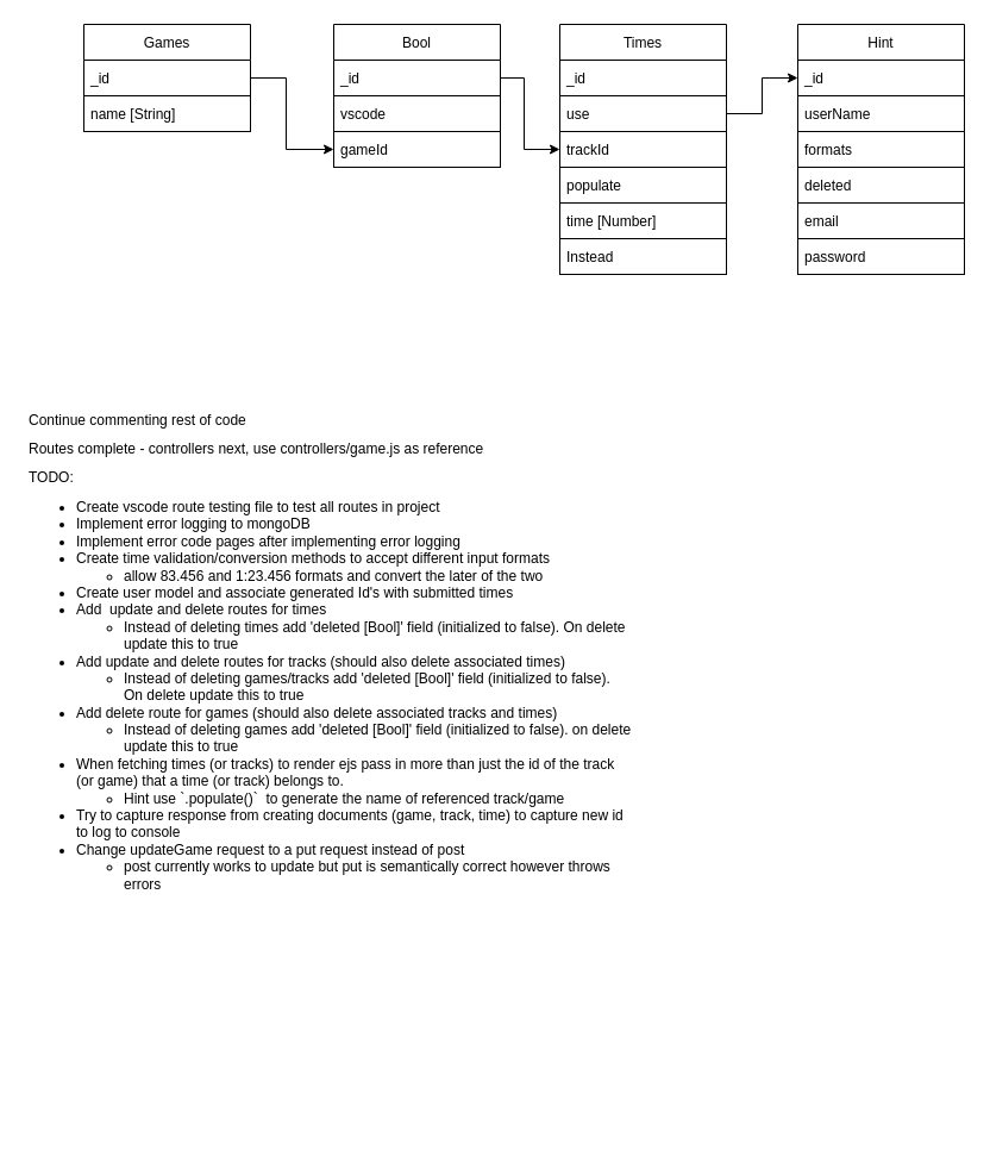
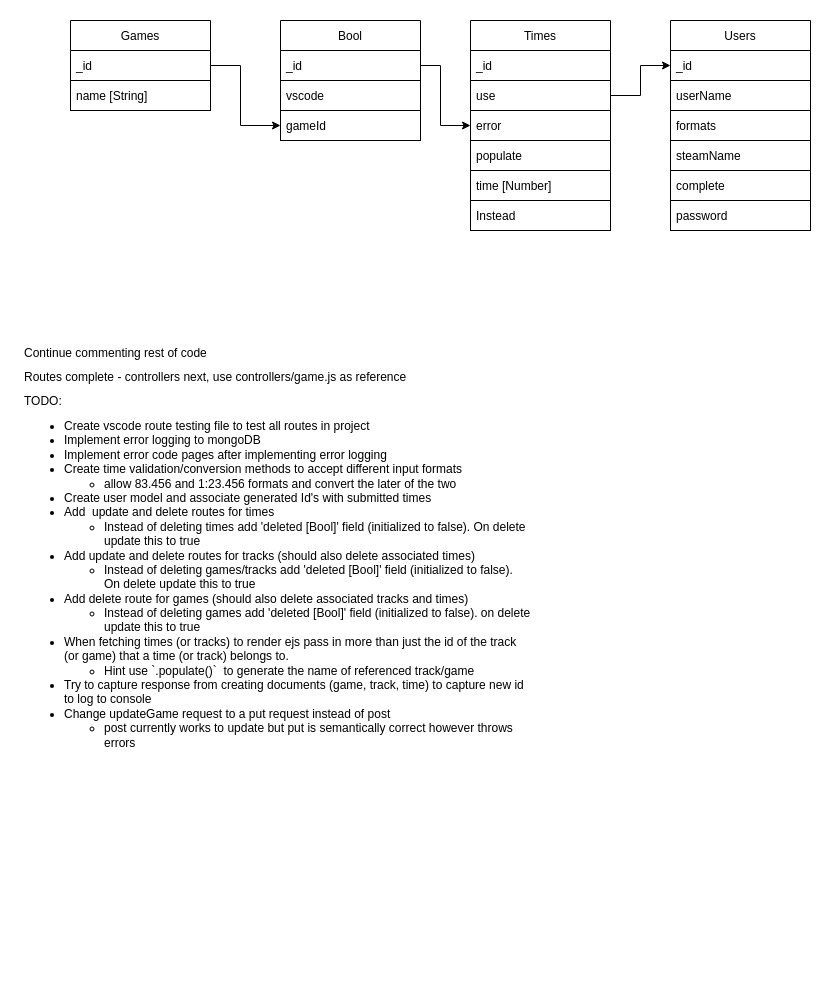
  <mxCell id="0" />
  <mxCell id="1" parent="0" />
  <mxCell id="2" value="Games" style="swimlane;fontStyle=0;childLayout=stackLayout;horizontal=1;startSize=30;horizontalStack=0;resizeParent=1;resizeParentMax=0;resizeLast=0;collapsible=1;marginBottom=0;" parent="1" vertex="1"><mxGeometry x="70" y="20" width="140" height="90" as="geometry" /></mxCell>
  <mxCell id="3" value="_id" style="text;strokeColor=none;fillColor=none;align=left;verticalAlign=middle;spacingLeft=4;spacingRight=4;overflow=hidden;points=[[0,0.5],[1,0.5]];portConstraint=eastwest;rotatable=0;" parent="2" vertex="1"><mxGeometry y="30" width="140" height="30" as="geometry" /></mxCell>
  <mxCell id="4" value="name [String] " style="text;strokeColor=default;fillColor=none;align=left;verticalAlign=middle;spacingLeft=4;spacingRight=4;overflow=hidden;points=[[0,0.5],[1,0.5]];portConstraint=eastwest;rotatable=0;" parent="2" vertex="1"><mxGeometry y="60" width="140" height="30" as="geometry" /></mxCell>
  <mxCell id="5" value="Bool" style="swimlane;fontStyle=0;childLayout=stackLayout;horizontal=1;startSize=30;horizontalStack=0;resizeParent=1;resizeParentMax=0;resizeLast=0;collapsible=1;marginBottom=0;" parent="1" vertex="1"><mxGeometry x="280" y="20" width="140" height="120" as="geometry" /></mxCell>
  <mxCell id="6" value="_id" style="text;strokeColor=none;fillColor=none;align=left;verticalAlign=middle;spacingLeft=4;spacingRight=4;overflow=hidden;points=[[0,0.5],[1,0.5]];portConstraint=eastwest;rotatable=0;" parent="5" vertex="1"><mxGeometry y="30" width="140" height="30" as="geometry" /></mxCell>
  <mxCell id="7" value="vscode" style="text;strokeColor=default;fillColor=none;align=left;verticalAlign=middle;spacingLeft=4;spacingRight=4;overflow=hidden;points=[[0,0.5],[1,0.5]];portConstraint=eastwest;rotatable=0;" parent="5" vertex="1"><mxGeometry y="60" width="140" height="30" as="geometry" /></mxCell>
  <mxCell id="8" value="gameId" style="text;strokeColor=default;fillColor=none;align=left;verticalAlign=middle;spacingLeft=4;spacingRight=4;overflow=hidden;points=[[0,0.5],[1,0.5]];portConstraint=eastwest;rotatable=0;" parent="5" vertex="1"><mxGeometry y="90" width="140" height="30" as="geometry" /></mxCell>
  <mxCell id="9" style="edgeStyle=none;html=1;exitX=1;exitY=0.5;exitDx=0;exitDy=0;entryX=0;entryY=0.5;entryDx=0;entryDy=0;rounded=0;" parent="1" source="3" target="8" edge="1"><mxGeometry relative="1" as="geometry"><Array as="points"><mxPoint x="240" y="65" /><mxPoint x="240" y="125" /></Array></mxGeometry></mxCell>
  <mxCell id="10" value="Times" style="swimlane;fontStyle=0;childLayout=stackLayout;horizontal=1;startSize=30;horizontalStack=0;resizeParent=1;resizeParentMax=0;resizeLast=0;collapsible=1;marginBottom=0;strokeColor=default;" parent="1" vertex="1"><mxGeometry x="470" y="20" width="140" height="210" as="geometry" /></mxCell>
  <mxCell id="11" value="_id" style="text;strokeColor=default;fillColor=none;align=left;verticalAlign=middle;spacingLeft=4;spacingRight=4;overflow=hidden;points=[[0,0.5],[1,0.5]];portConstraint=eastwest;rotatable=0;" parent="10" vertex="1"><mxGeometry y="30" width="140" height="30" as="geometry" /></mxCell>
  <mxCell id="12" value="use" style="text;strokeColor=default;fillColor=none;align=left;verticalAlign=middle;spacingLeft=4;spacingRight=4;overflow=hidden;points=[[0,0.5],[1,0.5]];portConstraint=eastwest;rotatable=0;" parent="10" vertex="1"><mxGeometry y="60" width="140" height="30" as="geometry" /></mxCell>
- <mxCell id="13" value="trackId" style="text;strokeColor=default;fillColor=none;align=left;verticalAlign=middle;spacingLeft=4;spacingRight=4;overflow=hidden;points=[[0,0.5],[1,0.5]];portConstraint=eastwest;rotatable=0;" parent="10" vertex="1"><mxGeometry y="90" width="140" height="30" as="geometry" /></mxCell>
+ <mxCell id="13" value="error" style="text;strokeColor=default;fillColor=none;align=left;verticalAlign=middle;spacingLeft=4;spacingRight=4;overflow=hidden;points=[[0,0.5],[1,0.5]];portConstraint=eastwest;rotatable=0;" parent="10" vertex="1"><mxGeometry y="90" width="140" height="30" as="geometry" /></mxCell>
  <mxCell id="14" value="populate" style="text;strokeColor=default;fillColor=none;align=left;verticalAlign=middle;spacingLeft=4;spacingRight=4;overflow=hidden;points=[[0,0.5],[1,0.5]];portConstraint=eastwest;rotatable=0;" parent="10" vertex="1"><mxGeometry y="120" width="140" height="30" as="geometry" /></mxCell>
  <mxCell id="15" value="time [Number]" style="text;strokeColor=default;fillColor=none;align=left;verticalAlign=middle;spacingLeft=4;spacingRight=4;overflow=hidden;points=[[0,0.5],[1,0.5]];portConstraint=eastwest;rotatable=0;" parent="10" vertex="1"><mxGeometry y="150" width="140" height="30" as="geometry" /></mxCell>
  <mxCell id="16" value="Instead" style="text;strokeColor=default;fillColor=none;align=left;verticalAlign=middle;spacingLeft=4;spacingRight=4;overflow=hidden;points=[[0,0.5],[1,0.5]];portConstraint=eastwest;rotatable=0;" parent="10" vertex="1"><mxGeometry y="180" width="140" height="30" as="geometry" /></mxCell>
  <mxCell id="17" style="edgeStyle=none;html=1;exitX=1;exitY=0.5;exitDx=0;exitDy=0;entryX=0;entryY=0.5;entryDx=0;entryDy=0;rounded=0;" parent="1" source="6" target="13" edge="1"><mxGeometry relative="1" as="geometry"><Array as="points"><mxPoint x="440" y="65" /><mxPoint x="440" y="125" /></Array></mxGeometry></mxCell>
- <mxCell id="18" value="Hint" style="swimlane;fontStyle=0;childLayout=stackLayout;horizontal=1;startSize=30;horizontalStack=0;resizeParent=1;resizeParentMax=0;resizeLast=0;collapsible=1;marginBottom=0;strokeColor=default;" parent="1" vertex="1"><mxGeometry x="670" y="20" width="140" height="210" as="geometry" /></mxCell>
+ <mxCell id="18" value="Users" style="swimlane;fontStyle=0;childLayout=stackLayout;horizontal=1;startSize=30;horizontalStack=0;resizeParent=1;resizeParentMax=0;resizeLast=0;collapsible=1;marginBottom=0;strokeColor=default;" parent="1" vertex="1"><mxGeometry x="670" y="20" width="140" height="210" as="geometry" /></mxCell>
  <mxCell id="19" value="_id" style="text;strokeColor=default;fillColor=none;align=left;verticalAlign=middle;spacingLeft=4;spacingRight=4;overflow=hidden;points=[[0,0.5],[1,0.5]];portConstraint=eastwest;rotatable=0;" parent="18" vertex="1"><mxGeometry y="30" width="140" height="30" as="geometry" /></mxCell>
  <mxCell id="20" value="userName" style="text;strokeColor=default;fillColor=none;align=left;verticalAlign=middle;spacingLeft=4;spacingRight=4;overflow=hidden;points=[[0,0.5],[1,0.5]];portConstraint=eastwest;rotatable=0;" parent="18" vertex="1"><mxGeometry y="60" width="140" height="30" as="geometry" /></mxCell>
  <mxCell id="21" value="formats" style="text;strokeColor=default;fillColor=none;align=left;verticalAlign=middle;spacingLeft=4;spacingRight=4;overflow=hidden;points=[[0,0.5],[1,0.5]];portConstraint=eastwest;rotatable=0;" parent="18" vertex="1"><mxGeometry y="90" width="140" height="30" as="geometry" /></mxCell>
- <mxCell id="22" value="deleted" style="text;strokeColor=default;fillColor=none;align=left;verticalAlign=middle;spacingLeft=4;spacingRight=4;overflow=hidden;points=[[0,0.5],[1,0.5]];portConstraint=eastwest;rotatable=0;" parent="18" vertex="1"><mxGeometry y="120" width="140" height="30" as="geometry" /></mxCell>
- <mxCell id="23" value="email " style="text;strokeColor=default;fillColor=none;align=left;verticalAlign=middle;spacingLeft=4;spacingRight=4;overflow=hidden;points=[[0,0.5],[1,0.5]];portConstraint=eastwest;rotatable=0;" parent="18" vertex="1"><mxGeometry y="150" width="140" height="30" as="geometry" /></mxCell>
+ <mxCell id="22" value="steamName" style="text;strokeColor=default;fillColor=none;align=left;verticalAlign=middle;spacingLeft=4;spacingRight=4;overflow=hidden;points=[[0,0.5],[1,0.5]];portConstraint=eastwest;rotatable=0;" parent="18" vertex="1"><mxGeometry y="120" width="140" height="30" as="geometry" /></mxCell>
+ <mxCell id="23" value="complete " style="text;strokeColor=default;fillColor=none;align=left;verticalAlign=middle;spacingLeft=4;spacingRight=4;overflow=hidden;points=[[0,0.5],[1,0.5]];portConstraint=eastwest;rotatable=0;" parent="18" vertex="1"><mxGeometry y="150" width="140" height="30" as="geometry" /></mxCell>
  <mxCell id="24" value="password" style="text;strokeColor=default;fillColor=none;align=left;verticalAlign=middle;spacingLeft=4;spacingRight=4;overflow=hidden;points=[[0,0.5],[1,0.5]];portConstraint=eastwest;rotatable=0;" parent="18" vertex="1"><mxGeometry y="180" width="140" height="30" as="geometry" /></mxCell>
  <mxCell id="25" style="edgeStyle=none;html=1;exitX=1;exitY=0.5;exitDx=0;exitDy=0;entryX=0;entryY=0.5;entryDx=0;entryDy=0;rounded=0;" parent="1" source="12" target="19" edge="1"><mxGeometry relative="1" as="geometry"><Array as="points"><mxPoint x="640" y="95" /><mxPoint x="640" y="65" /></Array></mxGeometry></mxCell>
  <mxCell id="26" value="&lt;p style=&quot;line-height: 1&quot;&gt;&lt;span&gt;Continue commenting rest of code&lt;/span&gt;&lt;br&gt;&lt;/p&gt;&lt;p style=&quot;line-height: 1&quot;&gt;Routes complete - controllers next, use controllers/game.js as reference&lt;/p&gt;&lt;p style=&quot;line-height: 1&quot;&gt;TODO:&lt;/p&gt;&lt;p style=&quot;line-height: 1&quot;&gt;&lt;ul&gt;&lt;li&gt;Create vscode route testing file to test all routes in project&lt;/li&gt;&lt;li&gt;Implement error logging to mongoDB&lt;/li&gt;&lt;li&gt;Implement error code pages after implementing error logging&lt;/li&gt;&lt;li&gt;Create time validation/conversion methods to accept different input formats&amp;nbsp;&lt;/li&gt;&lt;ul&gt;&lt;li&gt;allow 83.456 and 1:23.456 formats and convert the later of the two&lt;/li&gt;&lt;/ul&gt;&lt;li&gt;Create user model and associate generated Id's with submitted times&lt;/li&gt;&lt;li&gt;Add&amp;nbsp; update and delete routes for times&lt;/li&gt;&lt;ul&gt;&lt;li&gt;Instead of deleting times add 'deleted [Bool]' field (initialized to false). On delete update this to true&lt;/li&gt;&lt;/ul&gt;&lt;li&gt;Add update and delete routes for tracks (should also delete associated times)&lt;/li&gt;&lt;ul&gt;&lt;li&gt;Instead of deleting games/tracks add 'deleted [Bool]' field (initialized to false). On delete update this to true&lt;/li&gt;&lt;/ul&gt;&lt;li&gt;Add delete route for games (should also delete associated tracks and times)&lt;/li&gt;&lt;ul&gt;&lt;li&gt;Instead of deleting games add 'deleted [Bool]' field (initialized to false). on delete update this to true&lt;/li&gt;&lt;/ul&gt;&lt;li&gt;When fetching times (or tracks) to render ejs pass in more than just the id of the track (or game) that a time (or track) belongs to.&lt;/li&gt;&lt;ul&gt;&lt;li&gt;Hint use `.populate()`&amp;nbsp; to generate the name of referenced track/game&lt;/li&gt;&lt;/ul&gt;&lt;li&gt;Try to capture response from creating documents (game, track, time) to capture new id to log to console&lt;/li&gt;&lt;li&gt;Change updateGame request to a put request instead of post&amp;nbsp;&lt;/li&gt;&lt;ul&gt;&lt;li&gt;post currently works to update but put is semantically correct however throws errors&lt;/li&gt;&lt;/ul&gt;&lt;/ul&gt;&lt;/p&gt;" style="text;html=1;strokeColor=none;fillColor=default;align=left;verticalAlign=top;whiteSpace=wrap;rounded=0;spacing=0;spacingLeft=4;labelPosition=center;verticalLabelPosition=middle;" vertex="1" parent="1"><mxGeometry x="20" y="330" width="510" height="630" as="geometry" /></mxCell>
